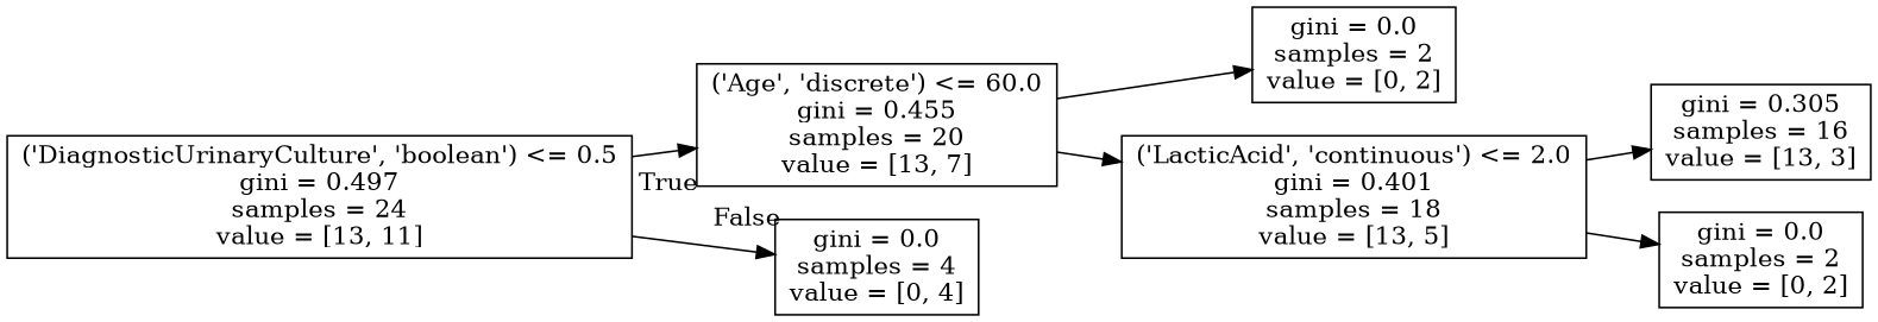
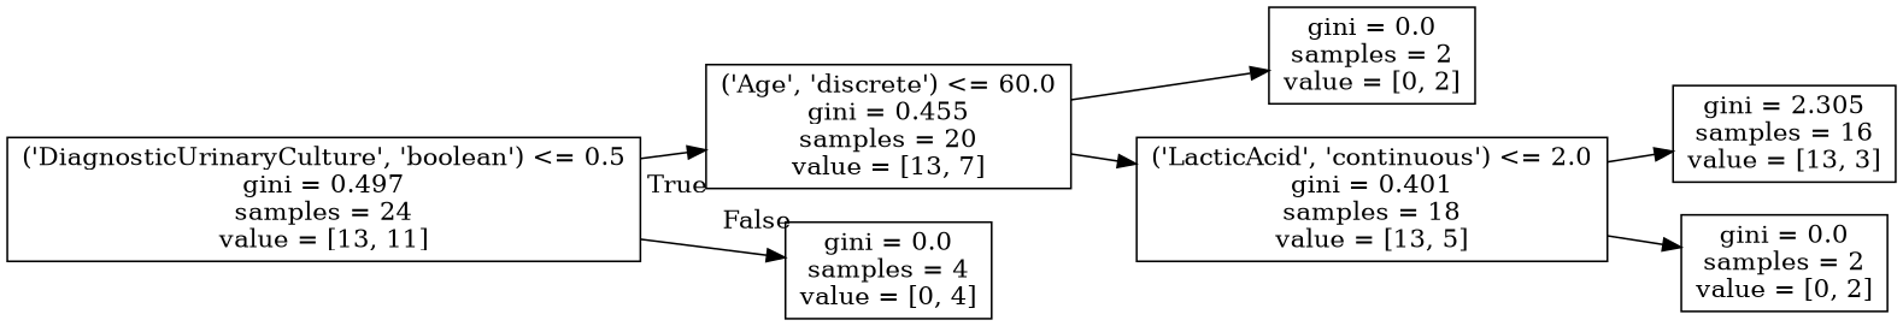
  digraph {
    rankdir=LR
    node [shape=box]
    n1 [label="('DiagnosticUrinaryCulture', 'boolean') <= 0.5\ngini = 0.497\nsamples = 24\nvalue = [13, 11]"]
    n2 [label="('Age', 'discrete') <= 60.0\ngini = 0.455\nsamples = 20\nvalue = [13, 7]"]
    n3 [label="gini = 0.0\nsamples = 4\nvalue = [0, 4]"]
    n4 [label="gini = 0.0\nsamples = 2\nvalue = [0, 2]"]
    n5 [label="('LacticAcid', 'continuous') <= 2.0\ngini = 0.401\nsamples = 18\nvalue = [13, 5]"]
-   n6 [label="gini = 0.305\nsamples = 16\nvalue = [13, 3]"]
+   n6 [label="gini = 2.305\nsamples = 16\nvalue = [13, 3]"]
    n7 [label="gini = 0.0\nsamples = 2\nvalue = [0, 2]"]
    n1 -> n2 [headlabel=True labelangle=45 labeldistance=2.5]
    n1 -> n3 [headlabel=False labelangle=-45 labeldistance=2.5]
    n2 -> n4
    n2 -> n5
    n5 -> n6
    n5 -> n7
  }
